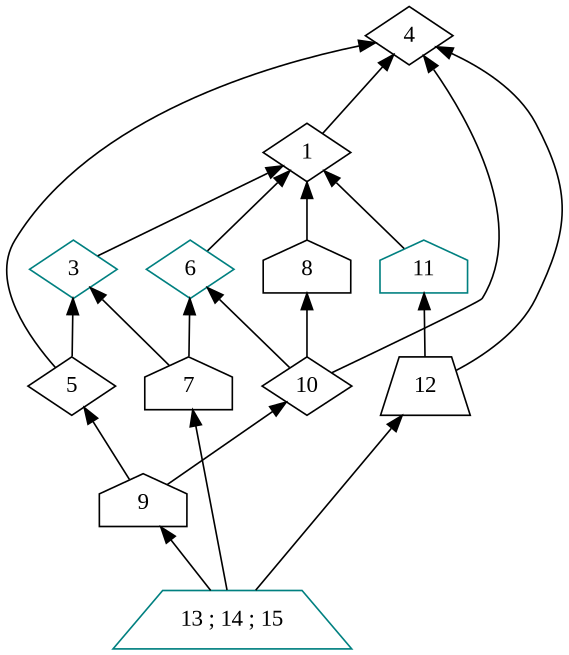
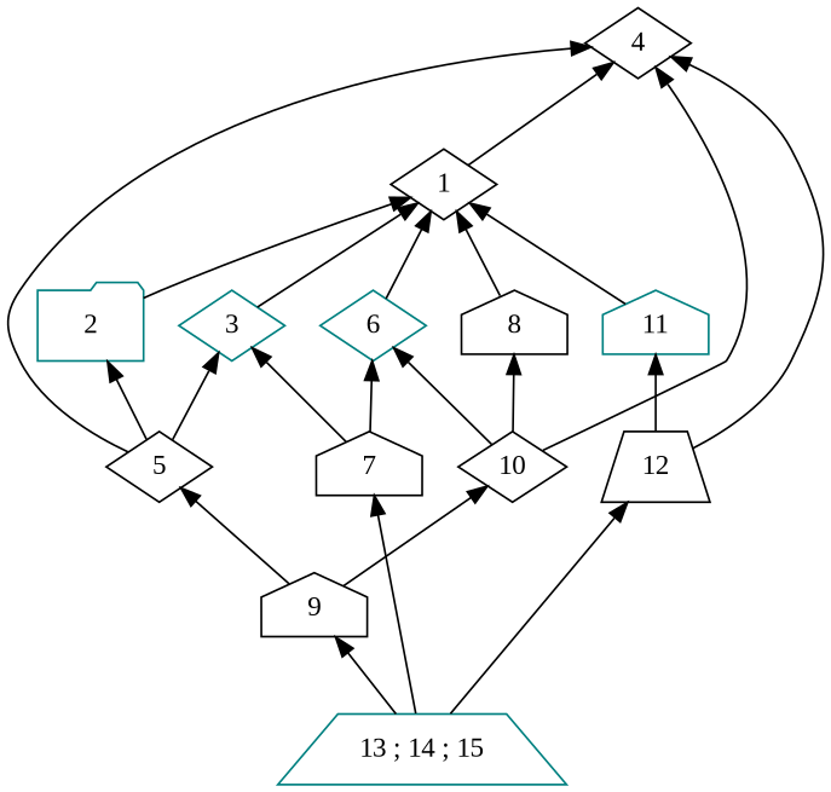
  strict digraph {
    fontname="Liberation Serif"
    node [color=black fontname="Liberation Serif" shape=diamond]
    edge [dir=back fontname="Liberation Serif"]
    n1 [height=0.5 label=1 width=0.75]
+   n2 [color=teal height=0.5 label=2 shape=folder width=0.75]
    n3 [color=teal height=0.5 label=3 width=0.75]
    n4 [color=teal height=0.5 label=6 width=0.75]
    n5 [height=0.5 label=8 shape=house width=0.75]
    n6 [color=teal height=0.5 label=11 shape=house width=0.75]
    n7 [height=0.5 label=5 width=0.75]
    n8 [height=0.5 label=7 shape=house width=0.75]
    n9 [height=0.5 label=4 width=0.75]
    n10 [height=0.5 label=10 width=0.75]
    n11 [height=0.5 label=12 shape=trapezium width=0.75]
    n12 [height=0.5 label=9 shape=house width=0.75]
    n13 [color=teal height=0.5 label="13 ; 14 ; 15" shape=trapezium width=1.4443]
+   n1 -> n2
    n1 -> n3
    n1 -> n4
    n1 -> n5
    n1 -> n6
+   n2 -> n7
    n3 -> n7
    n3 -> n8
    n4 -> n8
    n4 -> n10
    n5 -> n10
    n6 -> n11
    n7 -> n12
    n8 -> n13
    n9 -> n1
    n9 -> n7
    n9 -> n10
    n9 -> n11
    n10 -> n12
    n11 -> n13
    n12 -> n13
  }
